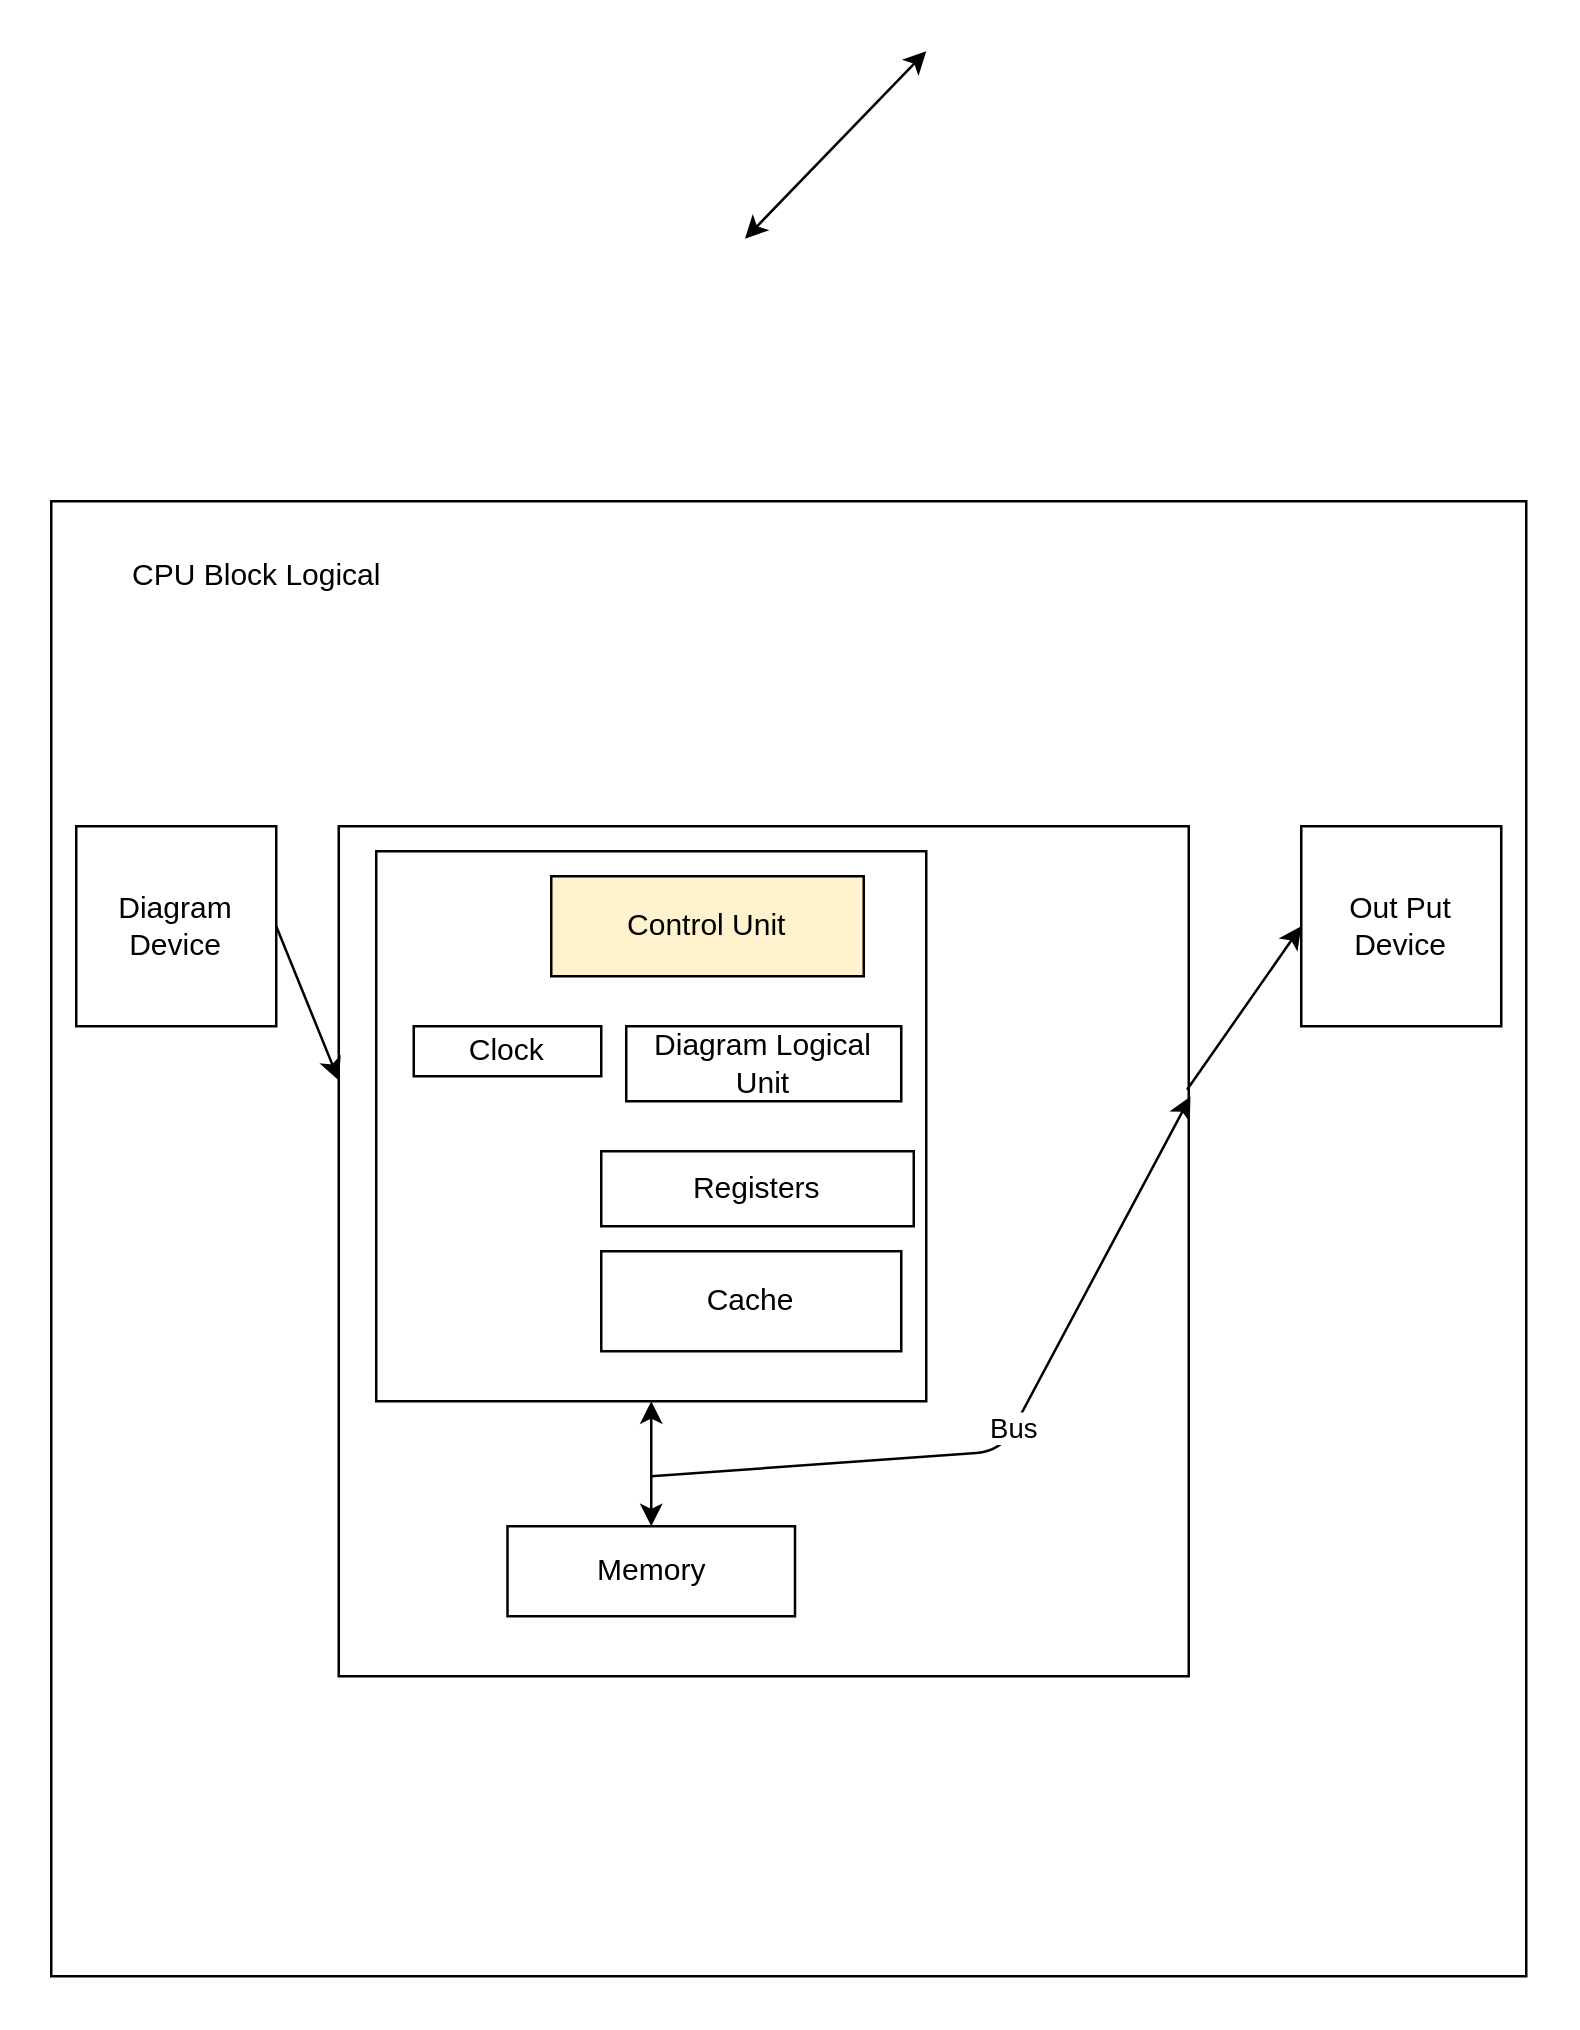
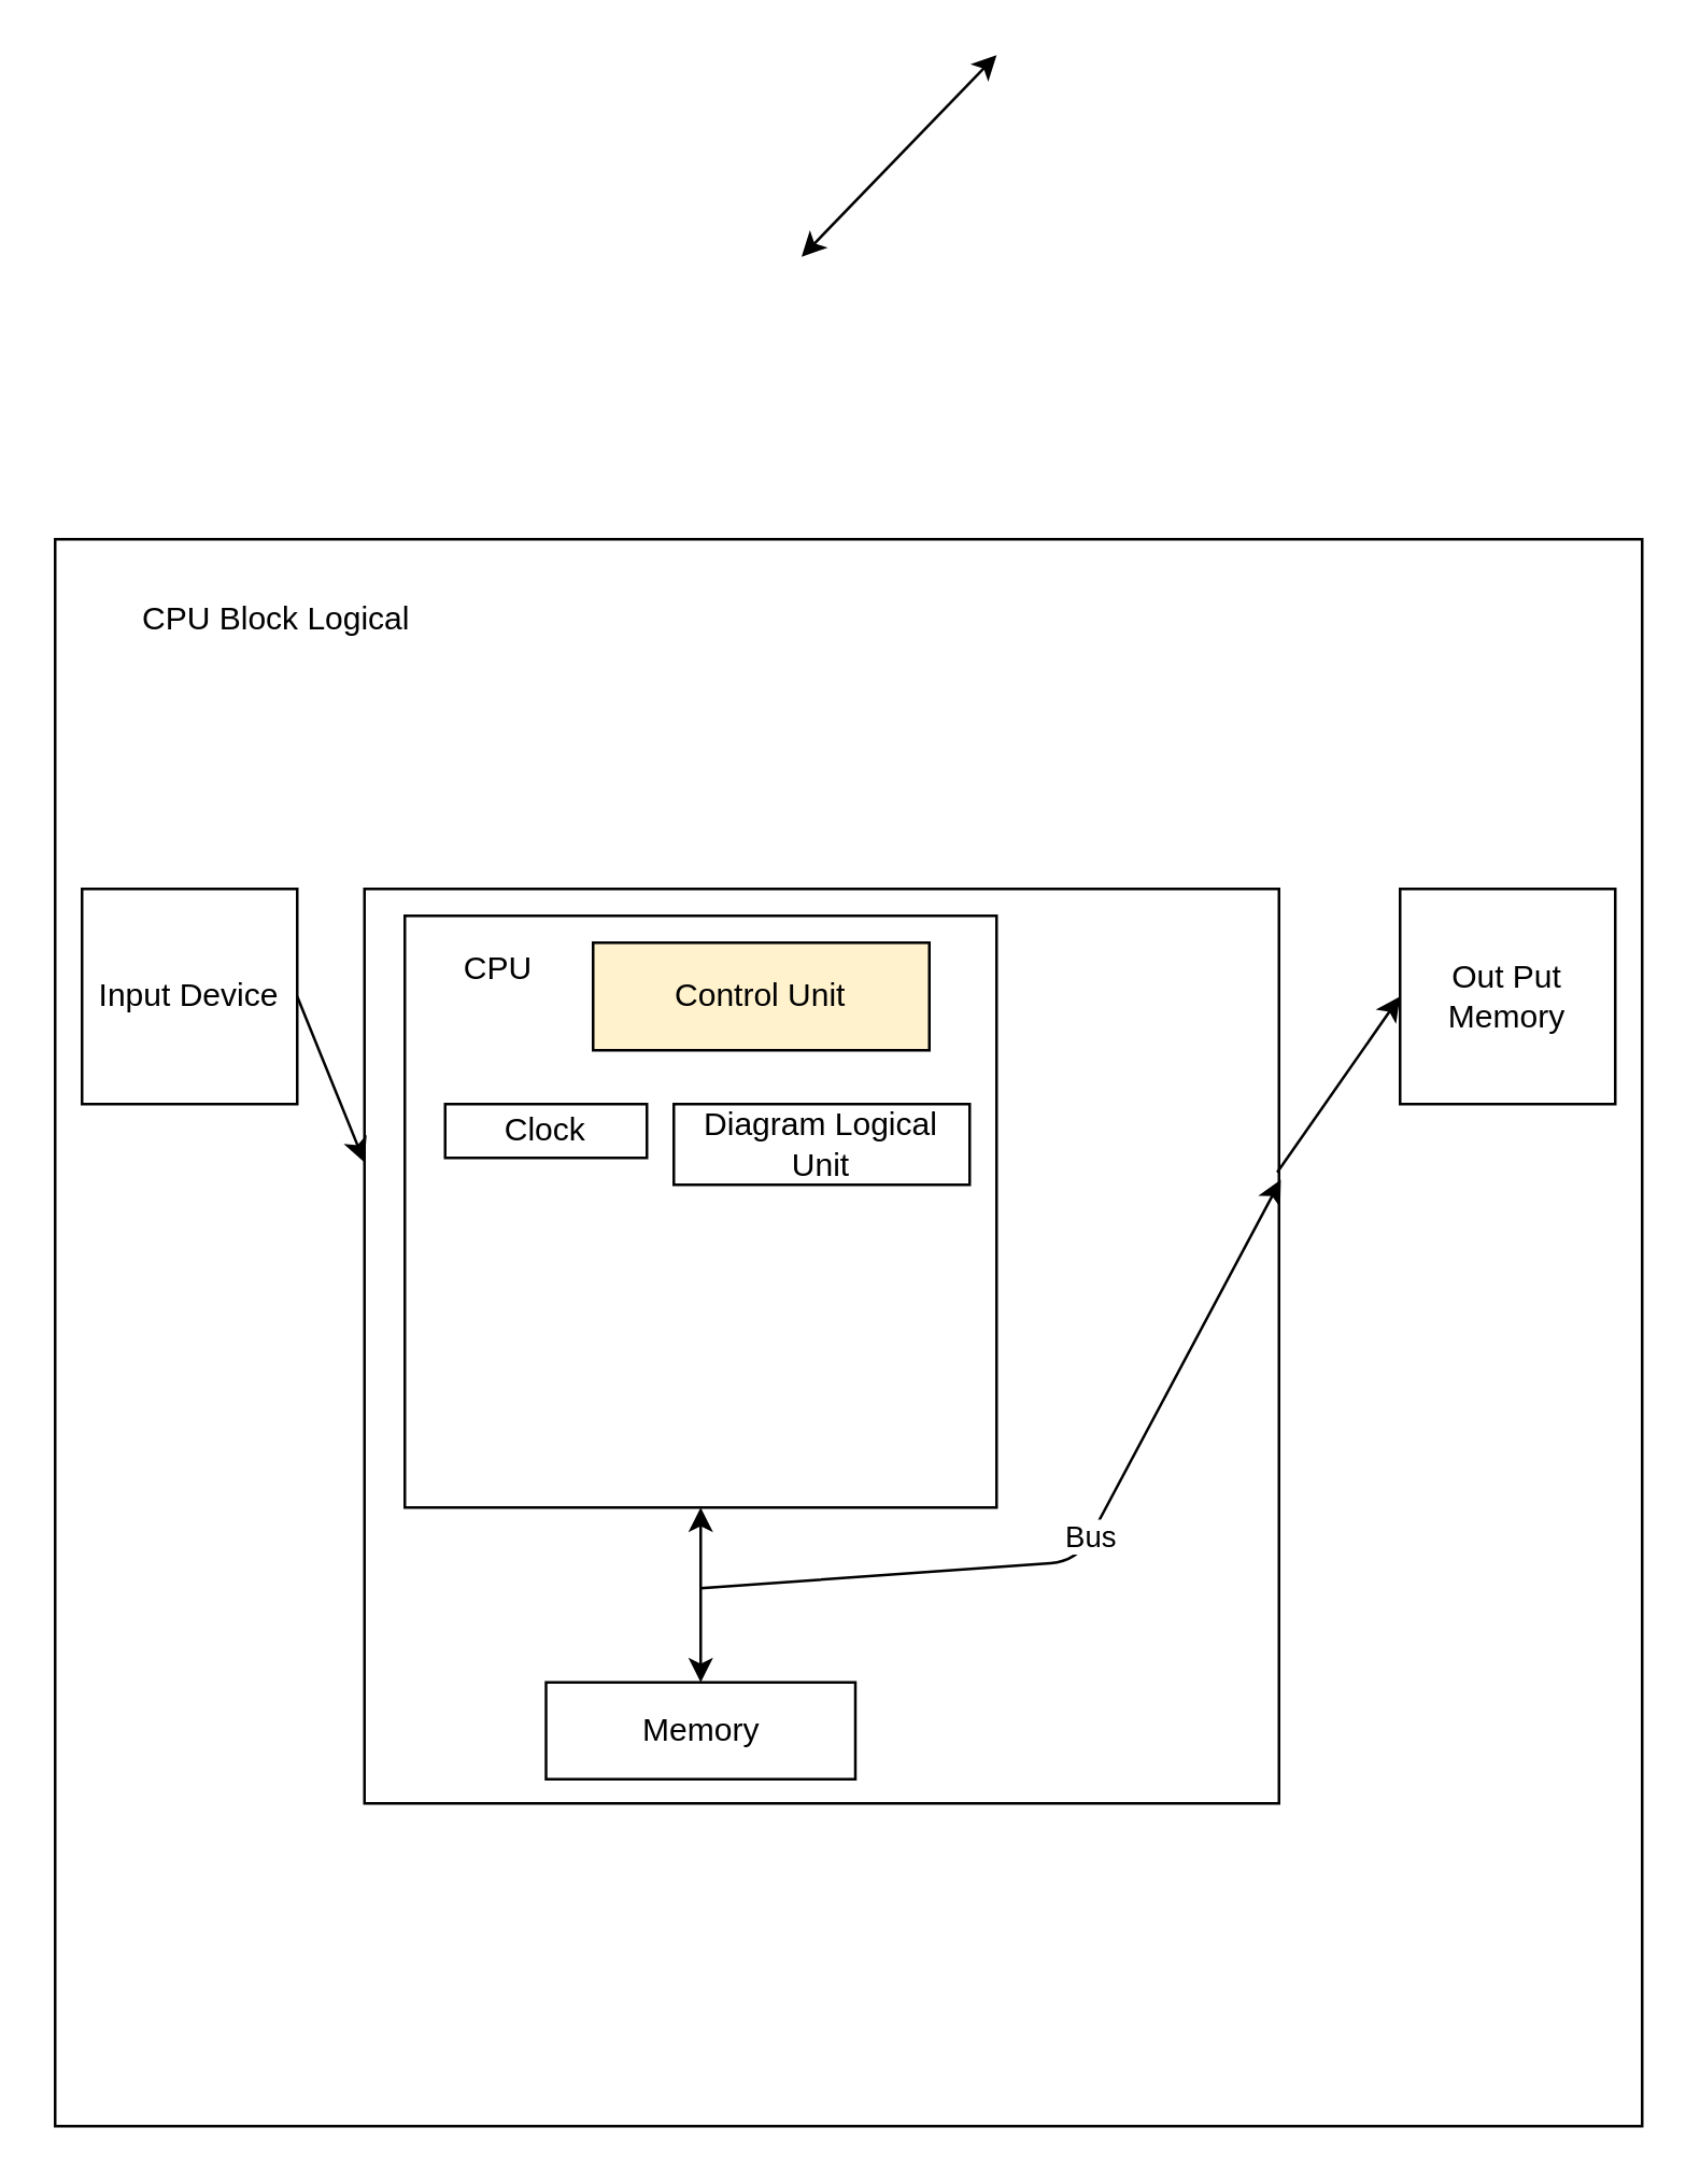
  <mxCell id="0" />
  <mxCell id="1" parent="0" />
  <mxCell id="2" value="" style="endArrow=classic;startArrow=classic;html=1;exitX=0.5;exitY=0;exitDx=0;exitDy=0;entryX=0.5;entryY=1;entryDx=0;entryDy=0;" edge="1" parent="1"><mxGeometry width="50" height="50" relative="1" as="geometry"><mxPoint x="370" y="20" as="sourcePoint" /><mxPoint x="297.5" y="95" as="targetPoint" /></mxGeometry></mxCell>
  <mxCell id="3" value="" style="whiteSpace=wrap;html=1;aspect=fixed;" vertex="1" parent="1"><mxGeometry x="20" y="200" width="590" height="590" as="geometry" /></mxCell>
- <mxCell id="4" value="Diagram Device" style="whiteSpace=wrap;html=1;aspect=fixed;" vertex="1" parent="1"><mxGeometry x="30" y="330" width="80" height="80" as="geometry" /></mxCell>
+ <mxCell id="4" value="Input Device" style="whiteSpace=wrap;html=1;aspect=fixed;" vertex="1" parent="1"><mxGeometry x="30" y="330" width="80" height="80" as="geometry" /></mxCell>
  <mxCell id="5" value="" style="whiteSpace=wrap;html=1;aspect=fixed;" vertex="1" parent="1"><mxGeometry x="135" y="330" width="340" height="340" as="geometry" /></mxCell>
  <mxCell id="6" value="" style="whiteSpace=wrap;html=1;aspect=fixed;align=left;" vertex="1" parent="1"><mxGeometry x="150" y="340" width="220" height="220" as="geometry" /></mxCell>
  <mxCell id="7" value="Control Unit" style="rounded=0;whiteSpace=wrap;html=1;fillColor=#fff2cc;" vertex="1" parent="1"><mxGeometry x="220" y="350" width="125" height="40" as="geometry" /></mxCell>
- <mxCell id="8" value="Memory" style="rounded=0;whiteSpace=wrap;html=1;" vertex="1" parent="1"><mxGeometry x="202.5" y="610" width="115" height="36" as="geometry" /></mxCell>
+ <mxCell id="8" value="Memory" style="rounded=0;whiteSpace=wrap;html=1;" vertex="1" parent="1"><mxGeometry x="202.5" y="625" width="115" height="36" as="geometry" /></mxCell>
  <mxCell id="9" value="Diagram Logical Unit" style="rounded=0;whiteSpace=wrap;html=1;" vertex="1" parent="1"><mxGeometry x="250" y="410" width="110" height="30" as="geometry" /></mxCell>
  <mxCell id="10" value="" style="endArrow=classic;html=1;exitX=1;exitY=0.5;exitDx=0;exitDy=0;entryX=0;entryY=0.299;entryDx=0;entryDy=0;entryPerimeter=0;" edge="1" parent="1" source="4" target="5"><mxGeometry width="50" height="50" relative="1" as="geometry"><mxPoint x="395" y="400" as="sourcePoint" /><mxPoint x="445" y="350" as="targetPoint" /></mxGeometry></mxCell>
- <mxCell id="11" value="Out Put Device" style="whiteSpace=wrap;html=1;aspect=fixed;" vertex="1" parent="1"><mxGeometry x="520" y="330" width="80" height="80" as="geometry" /></mxCell>
+ <mxCell id="11" value="Out Put Memory" style="whiteSpace=wrap;html=1;aspect=fixed;" vertex="1" parent="1"><mxGeometry x="520" y="330" width="80" height="80" as="geometry" /></mxCell>
  <mxCell id="12" value="" style="endArrow=classic;html=1;exitX=0.998;exitY=0.31;exitDx=0;exitDy=0;entryX=0;entryY=0.5;entryDx=0;entryDy=0;exitPerimeter=0;" edge="1" parent="1" source="5" target="11"><mxGeometry width="50" height="50" relative="1" as="geometry"><mxPoint x="395" y="400" as="sourcePoint" /><mxPoint x="445" y="350" as="targetPoint" /></mxGeometry></mxCell>
  <mxCell id="13" value="" style="endArrow=classic;startArrow=classic;html=1;exitX=0.5;exitY=0;exitDx=0;exitDy=0;entryX=0.5;entryY=1;entryDx=0;entryDy=0;" edge="1" parent="1" source="8" target="6"><mxGeometry width="50" height="50" relative="1" as="geometry"><mxPoint x="370" y="470" as="sourcePoint" /><mxPoint x="420" y="420" as="targetPoint" /></mxGeometry></mxCell>
  <mxCell id="14" value="CPU Block Logical" style="text;html=1;strokeColor=none;fillColor=none;align=center;verticalAlign=middle;whiteSpace=wrap;rounded=0;" vertex="1" parent="1"><mxGeometry x="20" y="220" width="165" height="20" as="geometry" /></mxCell>
+ <mxCell id="15" value="CPU" style="text;html=1;strokeColor=none;fillColor=none;align=center;verticalAlign=middle;whiteSpace=wrap;rounded=0;" vertex="1" parent="1"><mxGeometry x="165" y="350" width="40" height="20" as="geometry" /></mxCell>
  <mxCell id="16" value="Clock" style="rounded=0;whiteSpace=wrap;html=1;" vertex="1" parent="1"><mxGeometry x="165" y="410" width="75" height="20" as="geometry" /></mxCell>
- <mxCell id="17" value="Registers" style="rounded=0;whiteSpace=wrap;html=1;" vertex="1" parent="1"><mxGeometry x="240" y="460" width="125" height="30" as="geometry" /></mxCell>
- <mxCell id="18" value="Cache" style="rounded=0;whiteSpace=wrap;html=1;" vertex="1" parent="1"><mxGeometry x="240" y="500" width="120" height="40" as="geometry" /></mxCell>
  <mxCell id="19" value="Bus" style="endArrow=classic;html=1;entryX=1.002;entryY=0.318;entryDx=0;entryDy=0;entryPerimeter=0;" edge="1" parent="1" target="5"><mxGeometry width="50" height="50" relative="1" as="geometry"><mxPoint x="260" y="590" as="sourcePoint" /><mxPoint x="590" y="480" as="targetPoint" /><Array as="points"><mxPoint x="400" y="580" /></Array></mxGeometry></mxCell>
